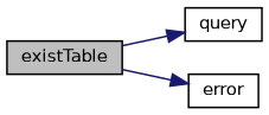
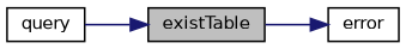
  digraph {
    rankdir=LR
    node [color=black fillcolor=white fontname=Helvetica fontsize=10 shape=record style=filled]
    edge [color=midnightblue fontname=Helvetica fontsize=10 labelfontname=Helvetica labelfontsize=10 style=solid]
    n1 [fillcolor=grey75 fontcolor=black height=0.2 label=existTable width=0.4]
    n2 [height=0.2 label=query width=0.4]
    n3 [height=0.2 label=error width=0.4]
-   n1 -> n2
+   n2 -> n1
    n1 -> n3
  }
